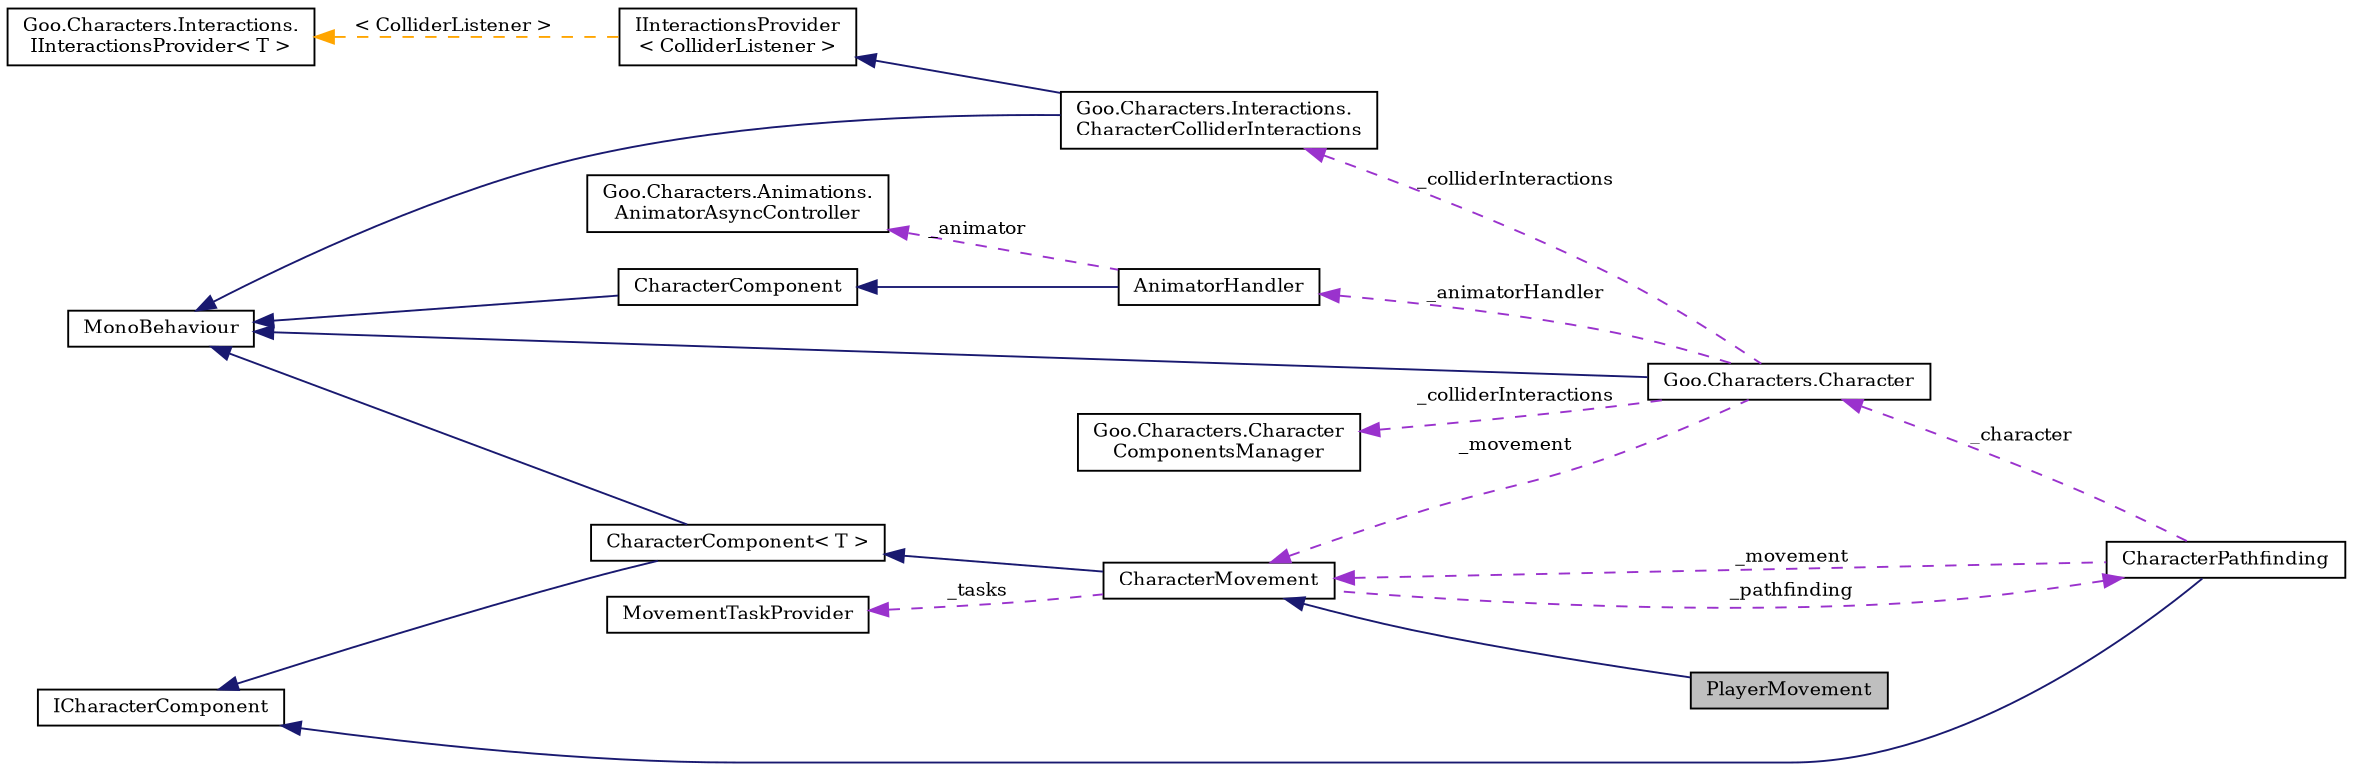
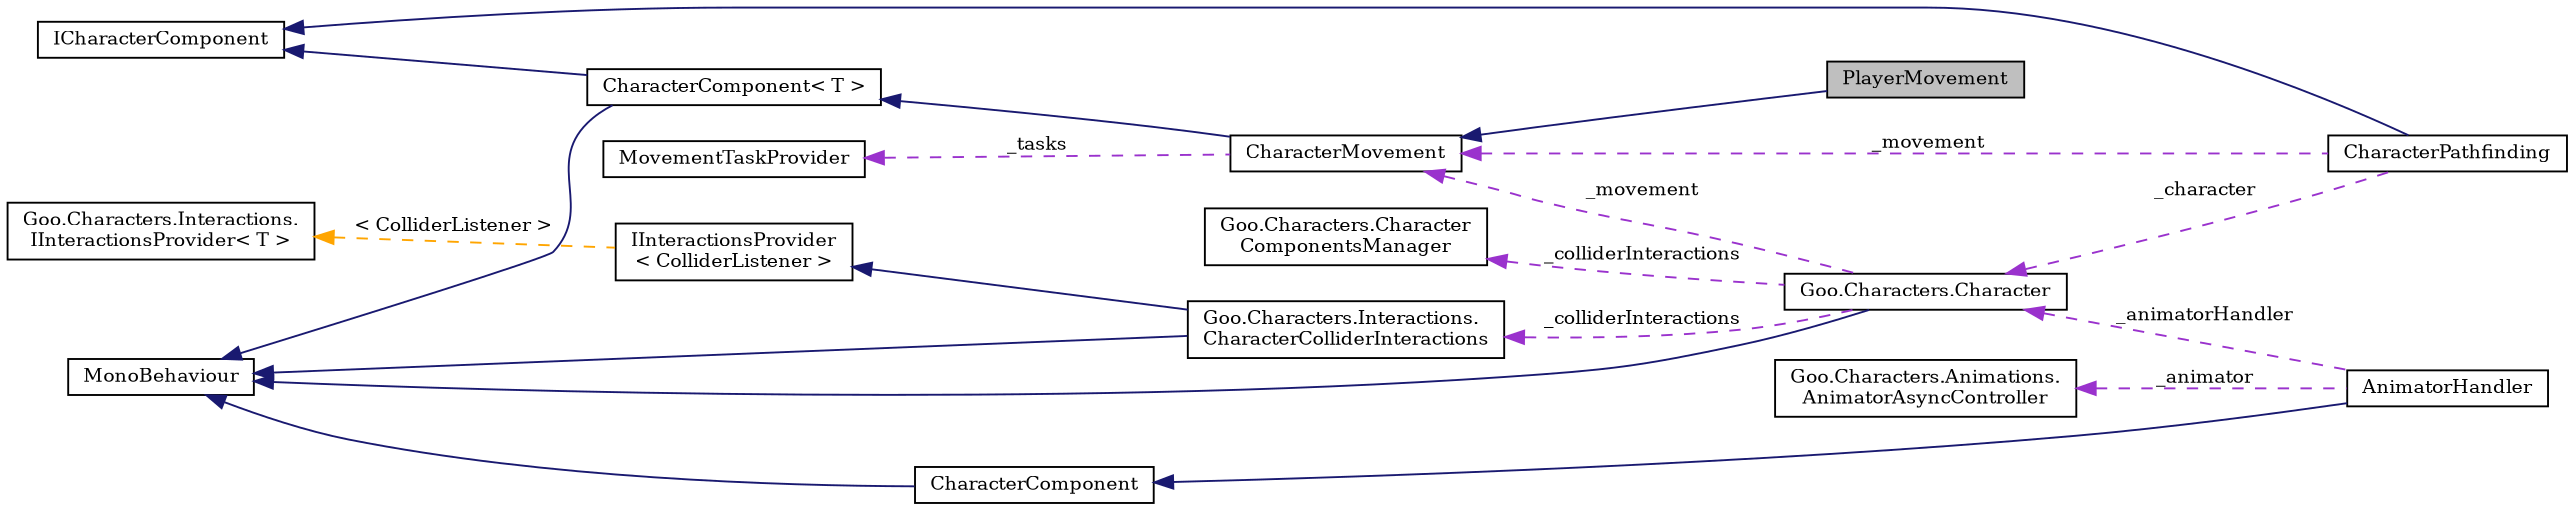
  digraph {
    fontname="DejaVu Serif"
    rankdir=LR
    node [color=black fillcolor=white fontname="DejaVu Serif" fontsize=10 shape=record style=filled]
    edge [color=midnightblue dir=back fontname="DejaVu Serif" fontsize=10 labelfontname=Calibrii labelfontsize=10 style=solid]
    n1 [fillcolor=grey75 fontcolor=black height=0.2 label=PlayerMovement width=0.4]
    n2 [height=0.2 label=CharacterMovement width=0.4]
    n3 [height=0.2 label=CharacterPathfinding width=0.4]
    n4 [height=0.2 label="Goo.Characters.Character" width=0.4]
    n5 [height=0.2 label="CharacterComponent\< T \>" width=0.4]
    n6 [height=0.2 label=MonoBehaviour width=0.4]
    n7 [height=0.2 label=CharacterComponent width=0.4]
    n8 [height=0.2 label="Goo.Characters.Interactions.\lCharacterColliderInteractions" width=0.4]
    n9 [height=0.2 label=AnimatorHandler width=0.4]
    n10 [height=0.2 label=ICharacterComponent width=0.4]
    n11 [height=0.2 label="Goo.Characters.Character\lComponentsManager" width=0.4]
    n12 [height=0.2 label="Goo.Characters.Animations.\lAnimatorAsyncController" width=0.4]
    n13 [height=0.2 label="IInteractionsProvider\l\< ColliderListener \>" width=0.4]
    n14 [height=0.2 label="Goo.Characters.Interactions.\lIInteractionsProvider\< T \>" width=0.4]
    n15 [height=0.2 label=MovementTaskProvider width=0.4]
    n2 -> n1
    n2 -> n3 [color=darkorchid3 label=" _movement" style=dashed]
    n2 -> n4 [color=darkorchid3 label=" _movement" style=dashed]
-   n3 -> n2 [color=darkorchid3 label=" _pathfinding" style=dashed]
    n4 -> n3 [color=darkorchid3 label=" _character" style=dashed]
    n5 -> n2
    n6 -> n4
    n6 -> n5
    n6 -> n7
    n6 -> n8
    n7 -> n9
    n8 -> n4 [color=darkorchid3 label=" _colliderInteractions" style=dashed]
-   n9 -> n4 [color=darkorchid3 label=" _animatorHandler" style=dashed]
+   n4 -> n9 [color=darkorchid3 label=" _animatorHandler" style=dashed]
    n10 -> n3
    n10 -> n5
    n11 -> n4 [color=darkorchid3 label=" _colliderInteractions" style=dashed]
    n12 -> n9 [color=darkorchid3 label=" _animator" style=dashed]
    n13 -> n8
    n14 -> n13 [color=orange label=" \< ColliderListener \>" style=dashed]
    n15 -> n2 [color=darkorchid3 label=" _tasks" style=dashed]
  }
